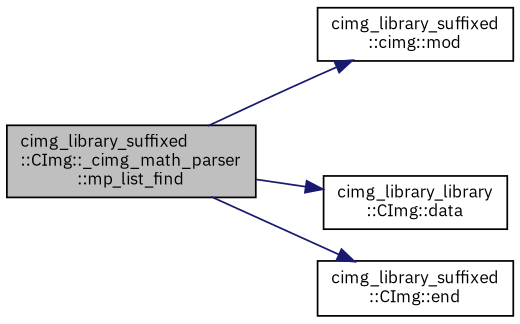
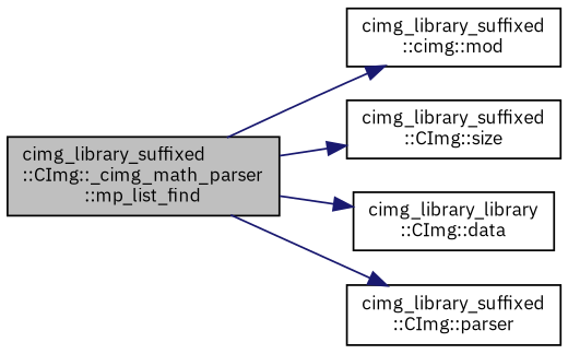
  digraph {
    fontname="IBM Plex Sans"
    rankdir=LR
    node [color=black fillcolor=white fontname="IBM Plex Sans" fontsize=10 shape=record style=filled]
    edge [color=midnightblue fontname="IBM Plex Sans" fontsize=10 labelfontname=Helvetica labelfontsize=10 style=solid]
    n1 [fillcolor=grey75 fontcolor=black height=0.2 label="cimg_library_suffixed\l::CImg::_cimg_math_parser\l::mp_list_find" width=0.4]
    n2 [height=0.2 label="cimg_library_suffixed\l::cimg::mod" width=0.4]
+   n3 [height=0.2 label="cimg_library_suffixed\l::CImg::size" width=0.4]
    n4 [height=0.2 label="cimg_library_library\l::CImg::data" width=0.4]
-   n5 [height=0.2 label="cimg_library_suffixed\l::CImg::end" width=0.4]
+   n5 [height=0.2 label="cimg_library_suffixed\l::CImg::parser" width=0.4]
    n1 -> n2
+   n1 -> n3
    n1 -> n4
    n1 -> n5
  }
